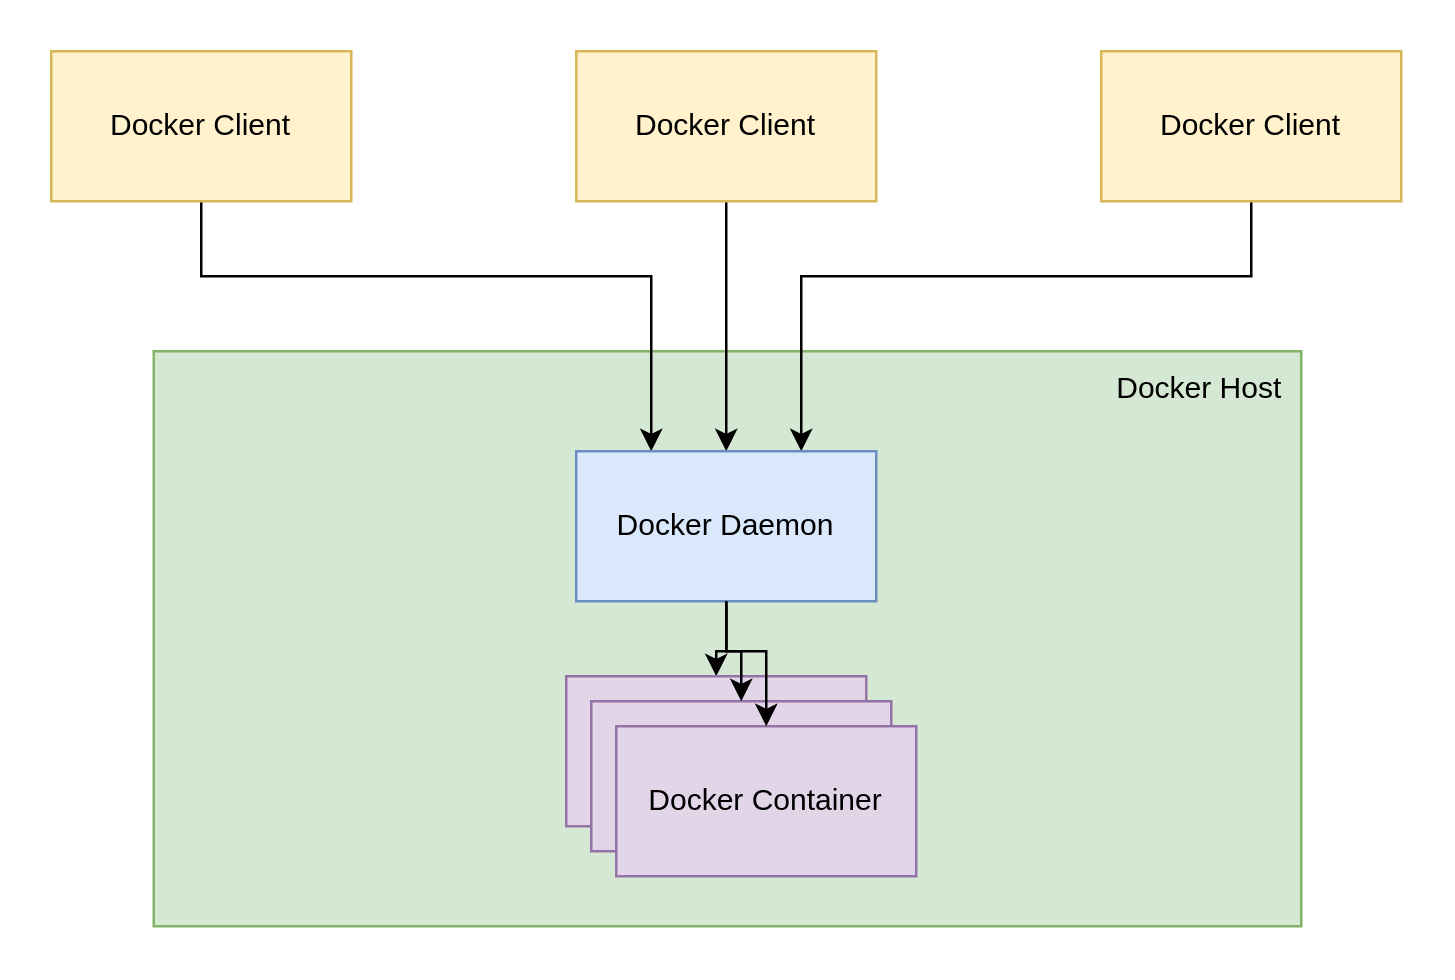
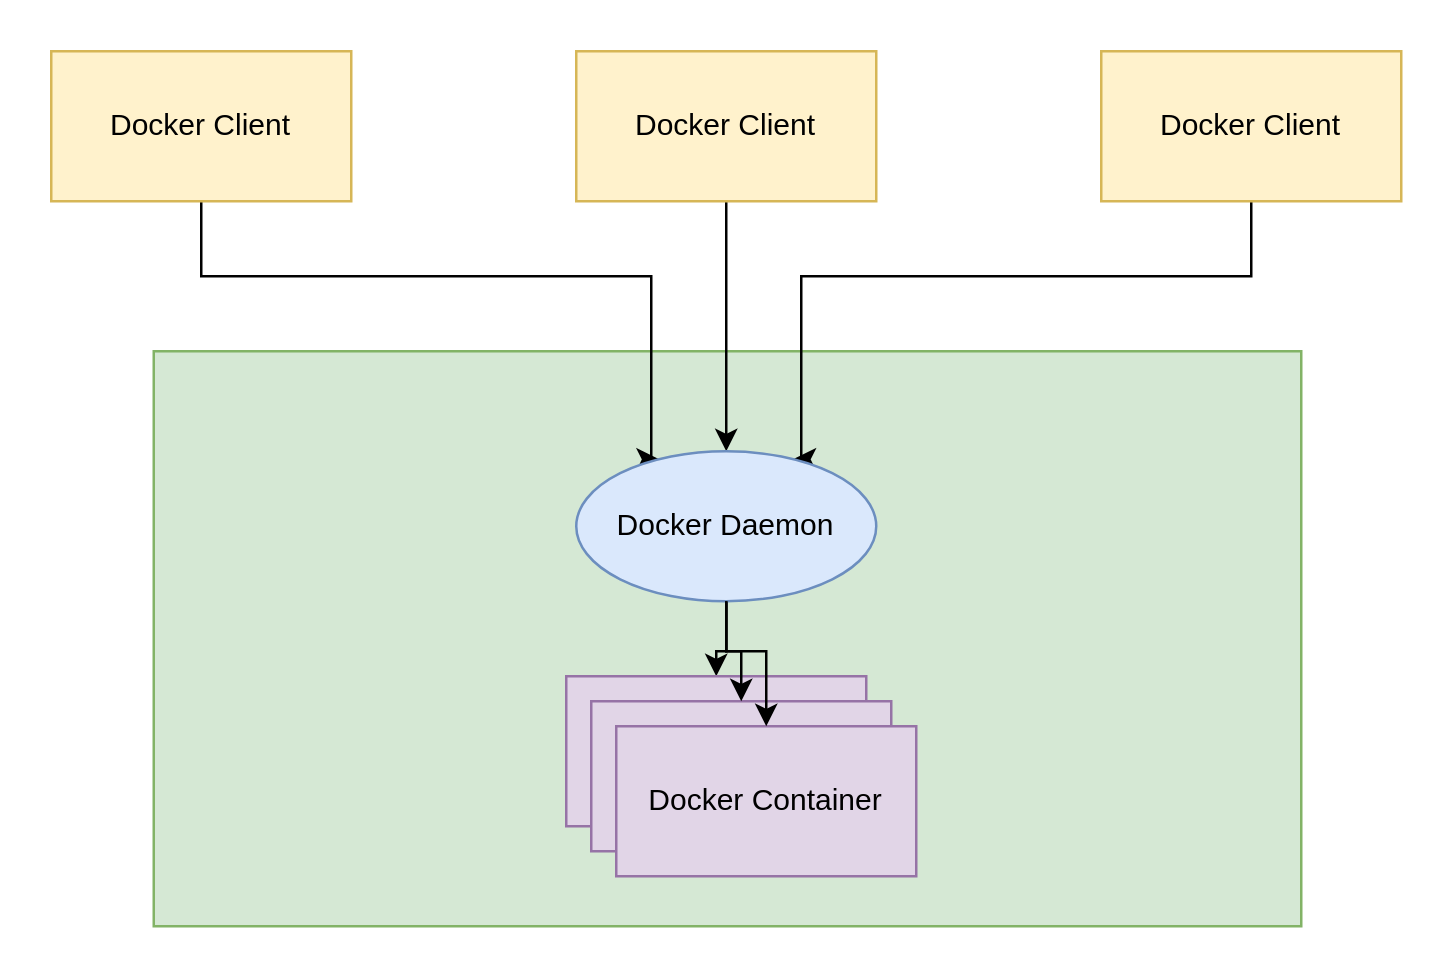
  <mxCell id="0" />
  <mxCell id="1" parent="0" />
  <mxCell id="2" value="" style="rounded=0;whiteSpace=wrap;html=1;fillColor=#d5e8d4;strokeColor=#82b366;" vertex="1" parent="1"><mxGeometry x="61" y="140" width="459" height="230" as="geometry" /></mxCell>
  <mxCell id="3" style="edgeStyle=orthogonalEdgeStyle;rounded=0;orthogonalLoop=1;jettySize=auto;html=1;entryX=0.25;entryY=0;entryDx=0;entryDy=0;" edge="1" parent="1" source="4" target="10"><mxGeometry relative="1" as="geometry"><Array as="points"><mxPoint x="80" y="110" /><mxPoint x="260" y="110" /></Array></mxGeometry></mxCell>
  <mxCell id="4" value="Docker Client" style="rounded=0;whiteSpace=wrap;html=1;fillColor=#fff2cc;strokeColor=#d6b656;" vertex="1" parent="1"><mxGeometry x="20" y="20" width="120" height="60" as="geometry" /></mxCell>
  <mxCell id="5" style="edgeStyle=orthogonalEdgeStyle;rounded=0;orthogonalLoop=1;jettySize=auto;html=1;entryX=0.75;entryY=0;entryDx=0;entryDy=0;" edge="1" parent="1" source="6" target="10"><mxGeometry relative="1" as="geometry"><Array as="points"><mxPoint x="500" y="110" /><mxPoint x="320" y="110" /></Array></mxGeometry></mxCell>
  <mxCell id="6" value="Docker Client" style="rounded=0;whiteSpace=wrap;html=1;fillColor=#fff2cc;strokeColor=#d6b656;" vertex="1" parent="1"><mxGeometry x="440" y="20" width="120" height="60" as="geometry" /></mxCell>
  <mxCell id="7" style="edgeStyle=orthogonalEdgeStyle;rounded=0;orthogonalLoop=1;jettySize=auto;html=1;" edge="1" parent="1" source="8" target="10"><mxGeometry relative="1" as="geometry" /></mxCell>
  <mxCell id="8" value="Docker Client" style="rounded=0;whiteSpace=wrap;html=1;fillColor=#fff2cc;strokeColor=#d6b656;" vertex="1" parent="1"><mxGeometry x="230" y="20" width="120" height="60" as="geometry" /></mxCell>
  <mxCell id="9" style="edgeStyle=orthogonalEdgeStyle;rounded=0;orthogonalLoop=1;jettySize=auto;html=1;entryX=0.5;entryY=0;entryDx=0;entryDy=0;" edge="1" parent="1" source="10" target="11"><mxGeometry relative="1" as="geometry" /></mxCell>
- <mxCell id="10" value="Docker Daemon" style="rounded=0;whiteSpace=wrap;html=1;fillColor=#dae8fc;strokeColor=#6c8ebf;" vertex="1" parent="1"><mxGeometry x="230" y="180" width="120" height="60" as="geometry" /></mxCell>
+ <mxCell id="10" value="Docker Daemon" style="ellipse;whiteSpace=wrap;html=1;fillColor=#dae8fc;strokeColor=#6c8ebf;" vertex="1" parent="1"><mxGeometry x="230" y="180" width="120" height="60" as="geometry" /></mxCell>
  <mxCell id="11" value="Docker Container" style="rounded=0;whiteSpace=wrap;html=1;fillColor=#e1d5e7;strokeColor=#9673a6;" vertex="1" parent="1"><mxGeometry x="226" y="270" width="120" height="60" as="geometry" /></mxCell>
  <mxCell id="12" value="Docker Container" style="rounded=0;whiteSpace=wrap;html=1;fillColor=#e1d5e7;strokeColor=#9673a6;" vertex="1" parent="1"><mxGeometry x="236" y="280" width="120" height="60" as="geometry" /></mxCell>
  <mxCell id="13" value="Docker Container" style="rounded=0;whiteSpace=wrap;html=1;fillColor=#e1d5e7;strokeColor=#9673a6;" vertex="1" parent="1"><mxGeometry x="246" y="290" width="120" height="60" as="geometry" /></mxCell>
- <mxCell id="14" value="Docker Host" style="text;html=1;strokeColor=none;fillColor=none;align=center;verticalAlign=middle;whiteSpace=wrap;rounded=0;" vertex="1" parent="1"><mxGeometry x="439" y="140" width="81" height="30" as="geometry" /></mxCell>
  <mxCell id="15" style="edgeStyle=orthogonalEdgeStyle;rounded=0;orthogonalLoop=1;jettySize=auto;html=1;entryX=0.5;entryY=0;entryDx=0;entryDy=0;" edge="1" parent="1" source="10" target="12"><mxGeometry relative="1" as="geometry" /></mxCell>
  <mxCell id="16" style="edgeStyle=orthogonalEdgeStyle;rounded=0;orthogonalLoop=1;jettySize=auto;html=1;entryX=0.5;entryY=0;entryDx=0;entryDy=0;" edge="1" parent="1" source="10" target="13"><mxGeometry relative="1" as="geometry"><Array as="points"><mxPoint x="290" y="260" /><mxPoint x="306" y="260" /></Array></mxGeometry></mxCell>
